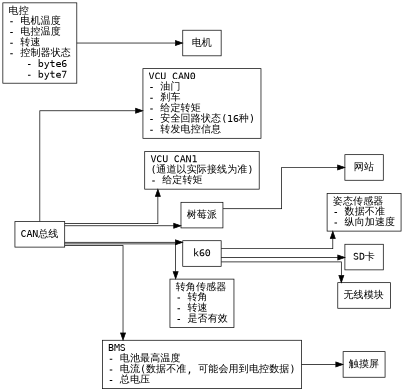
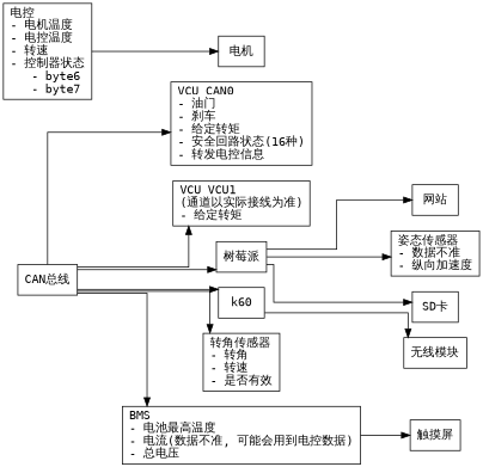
  digraph {
    fontname="DejaVu Sans Mono"
    rankdir=LR
    splines=ortho
    node [fontname="DejaVu Sans Mono" shape=rectangular]
    edge [fontname="DejaVu Sans Mono"]
    n1 [label="CAN总线"]
    n2 [label="VCU CAN0\l- 油门\l- 刹车\l- 给定转矩\l- 安全回路状态(16种)\l- 转发电控信息\l"]
-   n3 [label="VCU CAN1\l(通道以实际接线为准)\l- 给定转矩\l"]
+   n3 [label="VCU VCU1\l(通道以实际接线为准)\l- 给定转矩\l"]
    n4 [label=k60]
    n5 [label="转角传感器\l- 转角\l- 转速\l- 是否有效\l"]
    n6 [label="树莓派"]
    n7 [label="BMS\l- 电池最高温度\l- 电流(数据不准, 可能会用到电控数据)\l- 总电压\l"]
    n8 [label="SD卡"]
    n9 [label="无线模块"]
    n10 [label="姿态传感器\l- 数据不准\l- 纵向加速度\l"]
    n11 [label="网站"]
    n12 [label="触摸屏"]
    n13 [label="电控\l- 电机温度\l- 电控温度\l- 转速\l- 控制器状态\l   - byte6\l   - byte7\l"]
    n14 [label="电机"]
    n1 -> n2
    n1 -> n3
    n1 -> n4
    n1 -> n5
    n1 -> n6
    n1 -> n7
-   n4 -> n8
+   n6 -> n8
    n4 -> n9
-   n4 -> n10
+   n6 -> n10
    n6 -> n11
    n7 -> n12
    n13 -> n14
  }
